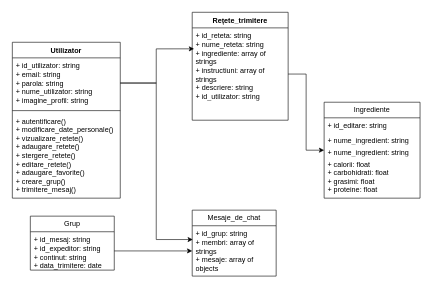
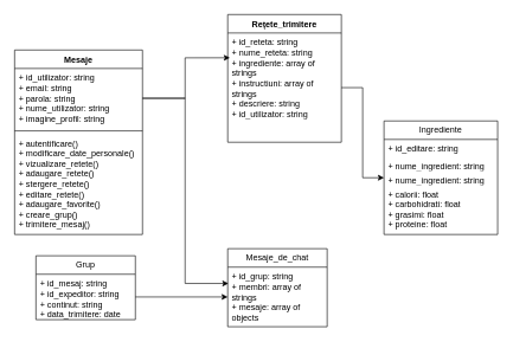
  <mxCell id="0" />
  <mxCell id="1" parent="0" />
- <mxCell id="2" value="Utilizator" style="swimlane;fontStyle=1;align=center;verticalAlign=top;childLayout=stackLayout;horizontal=1;startSize=26;horizontalStack=0;resizeParent=1;resizeParentMax=0;resizeLast=0;collapsible=1;marginBottom=0;whiteSpace=wrap;html=1;" vertex="1" parent="1"><mxGeometry x="20" y="70" width="180" height="260" as="geometry" /></mxCell>
+ <mxCell id="2" value="Mesaje" style="swimlane;fontStyle=1;align=center;verticalAlign=top;childLayout=stackLayout;horizontal=1;startSize=26;horizontalStack=0;resizeParent=1;resizeParentMax=0;resizeLast=0;collapsible=1;marginBottom=0;whiteSpace=wrap;html=1;" vertex="1" parent="1"><mxGeometry x="20" y="70" width="180" height="260" as="geometry" /></mxCell>
  <mxCell id="3" value="+ id_utilizator: string&lt;div&gt;+ email: string&lt;/div&gt;&lt;div&gt;+ parola: string&lt;/div&gt;&lt;div&gt;+ nume_utilizator: string&lt;/div&gt;&lt;div&gt;+ imagine_profil: string&lt;/div&gt;" style="text;strokeColor=none;fillColor=none;align=left;verticalAlign=top;spacingLeft=4;spacingRight=4;overflow=hidden;rotatable=0;points=[[0,0.5],[1,0.5]];portConstraint=eastwest;whiteSpace=wrap;html=1;" vertex="1" parent="2"><mxGeometry y="26" width="180" height="84" as="geometry" /></mxCell>
  <mxCell id="4" value="" style="line;strokeWidth=1;fillColor=none;align=left;verticalAlign=middle;spacingTop=-1;spacingLeft=3;spacingRight=3;rotatable=0;labelPosition=right;points=[];portConstraint=eastwest;strokeColor=inherit;" vertex="1" parent="2"><mxGeometry y="110" width="180" height="8" as="geometry" /></mxCell>
  <mxCell id="5" value="+ autentificare()&lt;div&gt;+ modificare_date_personale()&lt;/div&gt;&lt;div&gt;+ vizualizare_retete()&lt;/div&gt;&lt;div&gt;+ adaugare_retete()&lt;/div&gt;&lt;div&gt;+ stergere_retete()&lt;/div&gt;&lt;div&gt;+ editare_retete()&lt;/div&gt;&lt;div&gt;+ adaugare_favorite()&lt;/div&gt;&lt;div&gt;+ creare_grup()&lt;/div&gt;&lt;div&gt;+ trimitere_mesaj()&lt;/div&gt;" style="text;strokeColor=none;fillColor=none;align=left;verticalAlign=top;spacingLeft=4;spacingRight=4;overflow=hidden;rotatable=0;points=[[0,0.5],[1,0.5]];portConstraint=eastwest;whiteSpace=wrap;html=1;" vertex="1" parent="2"><mxGeometry y="118" width="180" height="142" as="geometry" /></mxCell>
  <mxCell id="6" value="Rețete_trimitere" style="swimlane;fontStyle=1;align=center;verticalAlign=top;childLayout=stackLayout;horizontal=1;startSize=26;horizontalStack=0;resizeParent=1;resizeParentMax=0;resizeLast=0;collapsible=1;marginBottom=0;whiteSpace=wrap;html=1;" vertex="1" parent="1"><mxGeometry x="320" y="20" width="160" height="180" as="geometry" /></mxCell>
  <mxCell id="7" value="+ id_reteta: string&lt;div&gt;+ nume_reteta: string&lt;/div&gt;&lt;div&gt;+ ingrediente: array of strings&lt;/div&gt;&lt;div&gt;+ instructiuni: array of strings&lt;/div&gt;&lt;div&gt;+ descriere: string&lt;/div&gt;&lt;div&gt;+ id_utilizator: string&lt;/div&gt;" style="text;strokeColor=none;fillColor=none;align=left;verticalAlign=top;spacingLeft=4;spacingRight=4;overflow=hidden;rotatable=0;points=[[0,0.5],[1,0.5]];portConstraint=eastwest;whiteSpace=wrap;html=1;" vertex="1" parent="6"><mxGeometry y="26" width="160" height="154" as="geometry" /></mxCell>
  <mxCell id="8" value="Ingrediente" style="swimlane;fontStyle=0;childLayout=stackLayout;horizontal=1;startSize=26;fillColor=none;horizontalStack=0;resizeParent=1;resizeParentMax=0;resizeLast=0;collapsible=1;marginBottom=0;whiteSpace=wrap;html=1;" vertex="1" parent="1"><mxGeometry x="540" y="170" width="160" height="160" as="geometry" /></mxCell>
  <mxCell id="9" value="+ id_editare: string" style="text;strokeColor=none;fillColor=none;align=left;verticalAlign=top;spacingLeft=4;spacingRight=4;overflow=hidden;rotatable=0;points=[[0,0.5],[1,0.5]];portConstraint=eastwest;whiteSpace=wrap;html=1;" vertex="1" parent="8"><mxGeometry y="26" width="160" height="24" as="geometry" /></mxCell>
  <mxCell id="10" value="+ nume_ingredient: string" style="text;strokeColor=none;fillColor=none;align=left;verticalAlign=top;spacingLeft=4;spacingRight=4;overflow=hidden;rotatable=0;points=[[0,0.5],[1,0.5]];portConstraint=eastwest;whiteSpace=wrap;html=1;" vertex="1" parent="8"><mxGeometry y="50" width="160" height="20" as="geometry" /></mxCell>
  <mxCell id="11" value="+ nume_ingredient: string" style="text;strokeColor=none;fillColor=none;align=left;verticalAlign=top;spacingLeft=4;spacingRight=4;overflow=hidden;rotatable=0;points=[[0,0.5],[1,0.5]];portConstraint=eastwest;whiteSpace=wrap;html=1;" vertex="1" parent="8"><mxGeometry y="70" width="160" height="20" as="geometry" /></mxCell>
  <mxCell id="12" value="+ calorii: float&lt;div&gt;+ carbohidrati: float&lt;/div&gt;&lt;div&gt;+ grasimi: float&lt;/div&gt;&lt;div&gt;+ proteine: float&lt;/div&gt;" style="text;strokeColor=none;fillColor=none;align=left;verticalAlign=top;spacingLeft=4;spacingRight=4;overflow=hidden;rotatable=0;points=[[0,0.5],[1,0.5]];portConstraint=eastwest;whiteSpace=wrap;html=1;" vertex="1" parent="8"><mxGeometry y="90" width="160" height="70" as="geometry" /></mxCell>
  <mxCell id="13" value="Mesaje_de_chat" style="swimlane;fontStyle=0;childLayout=stackLayout;horizontal=1;startSize=26;fillColor=none;horizontalStack=0;resizeParent=1;resizeParentMax=0;resizeLast=0;collapsible=1;marginBottom=0;whiteSpace=wrap;html=1;" vertex="1" parent="1"><mxGeometry x="320" y="350" width="140" height="110" as="geometry" /></mxCell>
  <mxCell id="14" value="+ id_grup: string&lt;div&gt;+ membri: array of strings&lt;/div&gt;&lt;div&gt;+ mesaje: array of objects&lt;/div&gt;" style="text;strokeColor=none;fillColor=none;align=left;verticalAlign=top;spacingLeft=4;spacingRight=4;overflow=hidden;rotatable=0;points=[[0,0.5],[1,0.5]];portConstraint=eastwest;whiteSpace=wrap;html=1;" vertex="1" parent="13"><mxGeometry y="26" width="140" height="84" as="geometry" /></mxCell>
  <mxCell id="15" value="Grup" style="swimlane;fontStyle=0;childLayout=stackLayout;horizontal=1;startSize=26;fillColor=none;horizontalStack=0;resizeParent=1;resizeParentMax=0;resizeLast=0;collapsible=1;marginBottom=0;whiteSpace=wrap;html=1;" vertex="1" parent="1"><mxGeometry x="50" y="360" width="140" height="90" as="geometry" /></mxCell>
  <mxCell id="16" value="+ id_mesaj: string&lt;div&gt;+ id_expeditor: string&lt;/div&gt;&lt;div&gt;+ continut: string&lt;/div&gt;&lt;div&gt;+ data_trimitere: date&lt;/div&gt;" style="text;strokeColor=none;fillColor=none;align=left;verticalAlign=top;spacingLeft=4;spacingRight=4;overflow=hidden;rotatable=0;points=[[0,0.5],[1,0.5]];portConstraint=eastwest;whiteSpace=wrap;html=1;" vertex="1" parent="15"><mxGeometry y="26" width="140" height="64" as="geometry" /></mxCell>
  <mxCell id="17" style="edgeStyle=orthogonalEdgeStyle;rounded=0;orthogonalLoop=1;jettySize=auto;html=1;entryX=0;entryY=0.5;entryDx=0;entryDy=0;" edge="1" parent="1" source="7" target="11"><mxGeometry relative="1" as="geometry" /></mxCell>
  <mxCell id="18" style="edgeStyle=orthogonalEdgeStyle;rounded=0;orthogonalLoop=1;jettySize=auto;html=1;entryX=0;entryY=0.5;entryDx=0;entryDy=0;" edge="1" parent="1" source="16" target="14"><mxGeometry relative="1" as="geometry" /></mxCell>
  <mxCell id="19" style="edgeStyle=orthogonalEdgeStyle;rounded=0;orthogonalLoop=1;jettySize=auto;html=1;entryX=0.007;entryY=0.274;entryDx=0;entryDy=0;entryPerimeter=0;" edge="1" parent="1" source="3" target="14"><mxGeometry relative="1" as="geometry" /></mxCell>
  <mxCell id="20" style="edgeStyle=orthogonalEdgeStyle;rounded=0;orthogonalLoop=1;jettySize=auto;html=1;entryX=0.019;entryY=0.227;entryDx=0;entryDy=0;entryPerimeter=0;" edge="1" parent="1" source="3" target="7"><mxGeometry relative="1" as="geometry" /></mxCell>
